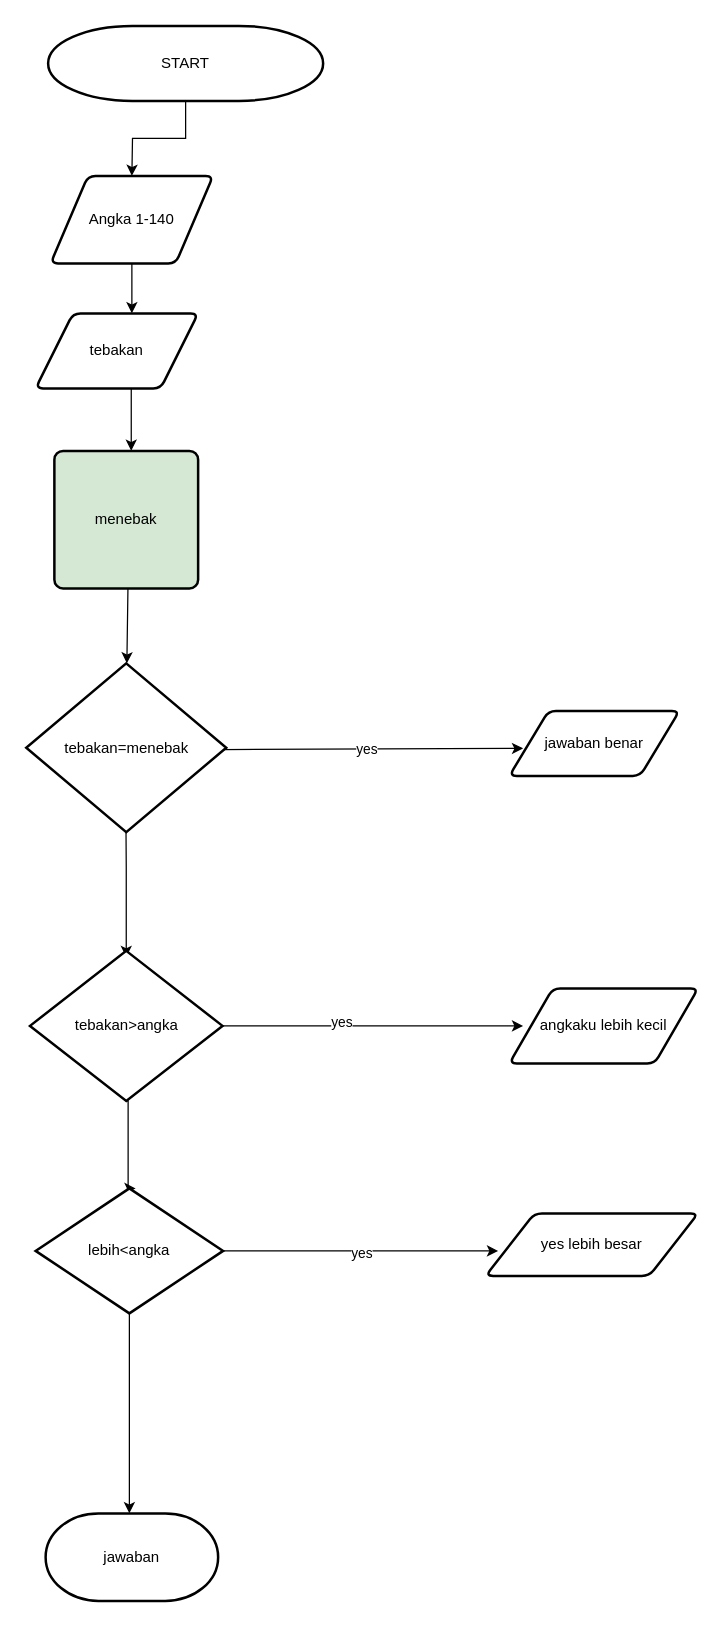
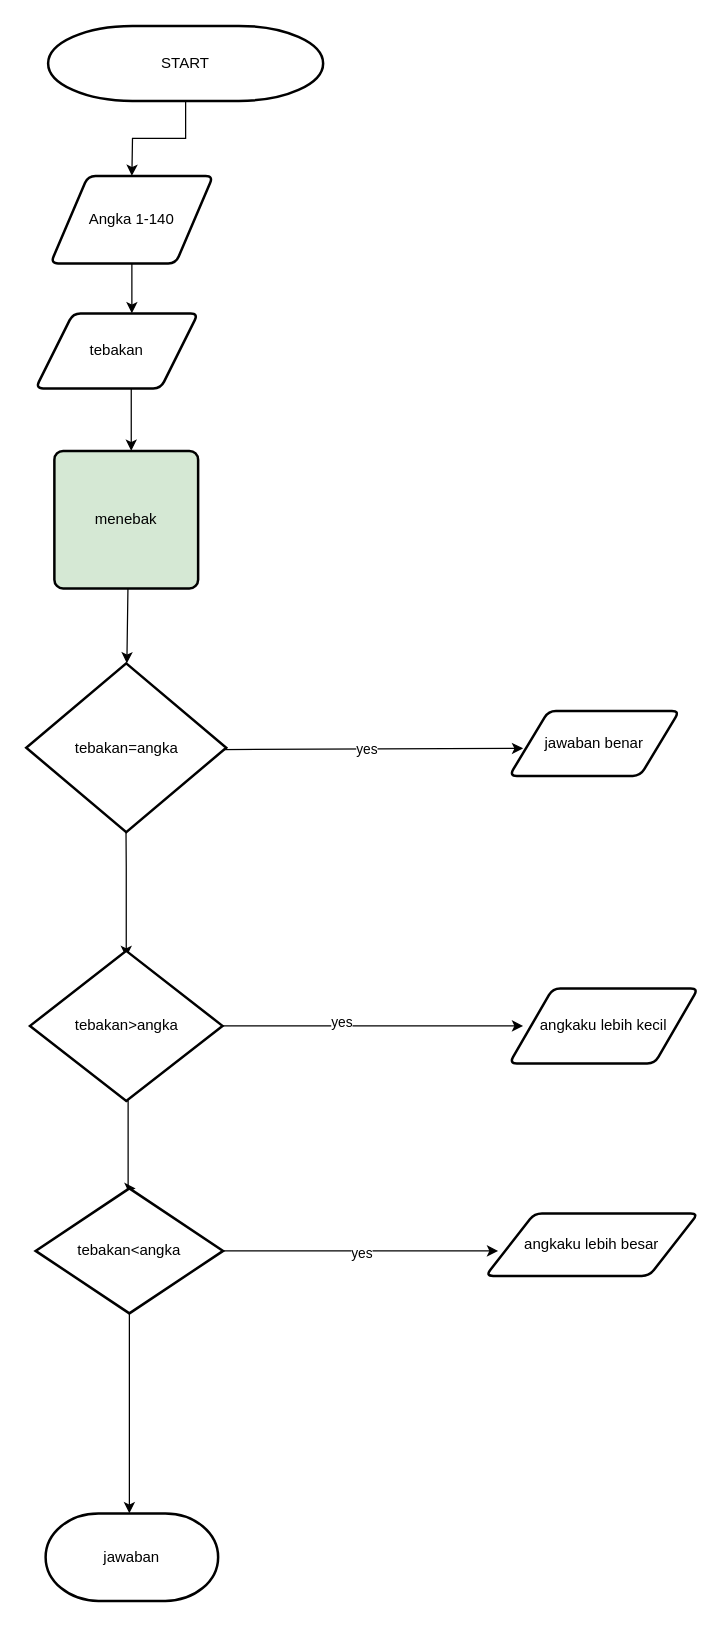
  <mxCell id="0" />
  <mxCell id="1" parent="0" />
  <mxCell id="2" style="edgeStyle=orthogonalEdgeStyle;rounded=0;orthogonalLoop=1;jettySize=auto;html=1;exitX=0.5;exitY=1;exitDx=0;exitDy=0;exitPerimeter=0;" edge="1" parent="1" source="3"><mxGeometry relative="1" as="geometry"><mxPoint x="105" y="140" as="targetPoint" /></mxGeometry></mxCell>
  <mxCell id="3" value="START" style="strokeWidth=2;html=1;shape=mxgraph.flowchart.terminator;whiteSpace=wrap;" vertex="1" parent="1"><mxGeometry x="38" y="20" width="220" height="60" as="geometry" /></mxCell>
  <mxCell id="4" style="edgeStyle=orthogonalEdgeStyle;rounded=0;orthogonalLoop=1;jettySize=auto;html=1;exitX=0.5;exitY=1;exitDx=0;exitDy=0;" edge="1" parent="1"><mxGeometry relative="1" as="geometry"><mxPoint x="105" y="260" as="sourcePoint" /><mxPoint x="105" y="260" as="targetPoint" /></mxGeometry></mxCell>
  <mxCell id="5" style="edgeStyle=orthogonalEdgeStyle;rounded=0;orthogonalLoop=1;jettySize=auto;html=1;exitX=0.5;exitY=1;exitDx=0;exitDy=0;" edge="1" parent="1" source="6"><mxGeometry relative="1" as="geometry"><mxPoint x="105" y="250" as="targetPoint" /></mxGeometry></mxCell>
  <mxCell id="6" value="Angka 1-140" style="shape=parallelogram;html=1;strokeWidth=2;perimeter=parallelogramPerimeter;whiteSpace=wrap;rounded=1;arcSize=12;size=0.23;" vertex="1" parent="1"><mxGeometry x="40" y="140" width="130" height="70" as="geometry" /></mxCell>
  <mxCell id="7" value="tebakan" style="shape=parallelogram;html=1;strokeWidth=2;perimeter=parallelogramPerimeter;whiteSpace=wrap;rounded=1;arcSize=12;size=0.23;" vertex="1" parent="1"><mxGeometry x="28" y="250" width="130" height="60" as="geometry" /></mxCell>
  <mxCell id="8" value="" style="endArrow=classic;html=1;rounded=0;" edge="1" parent="1"><mxGeometry width="50" height="50" relative="1" as="geometry"><mxPoint x="104.5" y="310" as="sourcePoint" /><mxPoint x="104.5" y="360" as="targetPoint" /></mxGeometry></mxCell>
  <mxCell id="9" style="edgeStyle=orthogonalEdgeStyle;rounded=0;orthogonalLoop=1;jettySize=auto;html=1;exitX=0.5;exitY=1;exitDx=0;exitDy=0;" edge="1" parent="1" source="10"><mxGeometry relative="1" as="geometry"><mxPoint x="101" y="530" as="targetPoint" /><Array as="points"><mxPoint x="101" y="460" /><mxPoint x="102" y="460" /></Array></mxGeometry></mxCell>
  <mxCell id="10" value="menebak" style="rounded=1;whiteSpace=wrap;html=1;absoluteArcSize=1;arcSize=14;strokeWidth=2;fillColor=#d5e8d4;" vertex="1" parent="1"><mxGeometry x="43" y="360" width="115" height="110" as="geometry" /></mxCell>
  <mxCell id="11" style="edgeStyle=orthogonalEdgeStyle;rounded=0;orthogonalLoop=1;jettySize=auto;html=1;exitX=1;exitY=0.5;exitDx=0;exitDy=0;exitPerimeter=0;" edge="1" parent="1" source="14"><mxGeometry relative="1" as="geometry"><mxPoint x="418" y="598" as="targetPoint" /><Array as="points"><mxPoint x="178" y="598" /><mxPoint x="178" y="599" /></Array></mxGeometry></mxCell>
  <mxCell id="12" value="yes" style="edgeLabel;html=1;align=center;verticalAlign=middle;resizable=0;points=[];" vertex="1" connectable="0" parent="11"><mxGeometry x="-0.025" relative="1" as="geometry"><mxPoint as="offset" /></mxGeometry></mxCell>
  <mxCell id="13" style="edgeStyle=orthogonalEdgeStyle;rounded=0;orthogonalLoop=1;jettySize=auto;html=1;exitX=0.5;exitY=1;exitDx=0;exitDy=0;exitPerimeter=0;" edge="1" parent="1"><mxGeometry relative="1" as="geometry"><mxPoint x="100.5" y="765" as="targetPoint" /><mxPoint x="100" y="620" as="sourcePoint" /></mxGeometry></mxCell>
- <mxCell id="14" value="tebakan=menebak" style="strokeWidth=2;html=1;shape=mxgraph.flowchart.decision;whiteSpace=wrap;" vertex="1" parent="1"><mxGeometry x="20.5" y="530" width="160" height="135" as="geometry" /></mxCell>
+ <mxCell id="14" value="tebakan=angka" style="strokeWidth=2;html=1;shape=mxgraph.flowchart.decision;whiteSpace=wrap;" vertex="1" parent="1"><mxGeometry x="20.5" y="530" width="160" height="135" as="geometry" /></mxCell>
  <mxCell id="15" value="jawaban benar" style="shape=parallelogram;html=1;strokeWidth=2;perimeter=parallelogramPerimeter;whiteSpace=wrap;rounded=1;arcSize=12;size=0.23;" vertex="1" parent="1"><mxGeometry x="407" y="568" width="136" height="52" as="geometry" /></mxCell>
  <mxCell id="16" style="edgeStyle=orthogonalEdgeStyle;rounded=0;orthogonalLoop=1;jettySize=auto;html=1;exitX=1;exitY=0.5;exitDx=0;exitDy=0;exitPerimeter=0;" edge="1" parent="1" source="19"><mxGeometry relative="1" as="geometry"><mxPoint x="418" y="820" as="targetPoint" /></mxGeometry></mxCell>
  <mxCell id="17" value="yes" style="edgeLabel;html=1;align=center;verticalAlign=middle;resizable=0;points=[];" vertex="1" connectable="0" parent="16"><mxGeometry x="-0.216" y="4" relative="1" as="geometry"><mxPoint x="1" as="offset" /></mxGeometry></mxCell>
  <mxCell id="18" style="edgeStyle=orthogonalEdgeStyle;rounded=0;orthogonalLoop=1;jettySize=auto;html=1;exitX=0.5;exitY=1;exitDx=0;exitDy=0;exitPerimeter=0;" edge="1" parent="1" source="19"><mxGeometry relative="1" as="geometry"><mxPoint x="108" y="950" as="targetPoint" /><Array as="points"><mxPoint x="102" y="880" /></Array></mxGeometry></mxCell>
  <mxCell id="19" value="tebakan&amp;gt;angka" style="strokeWidth=2;html=1;shape=mxgraph.flowchart.decision;whiteSpace=wrap;" vertex="1" parent="1"><mxGeometry x="23.5" y="760" width="154" height="120" as="geometry" /></mxCell>
  <mxCell id="20" value="angkaku lebih kecil" style="shape=parallelogram;html=1;strokeWidth=2;perimeter=parallelogramPerimeter;whiteSpace=wrap;rounded=1;arcSize=12;size=0.23;" vertex="1" parent="1"><mxGeometry x="407" y="790" width="151" height="60" as="geometry" /></mxCell>
  <mxCell id="21" style="edgeStyle=orthogonalEdgeStyle;rounded=0;orthogonalLoop=1;jettySize=auto;html=1;exitX=1;exitY=0.5;exitDx=0;exitDy=0;exitPerimeter=0;" edge="1" parent="1" source="24"><mxGeometry relative="1" as="geometry"><mxPoint x="398" y="1000" as="targetPoint" /></mxGeometry></mxCell>
  <mxCell id="22" value="yes" style="edgeLabel;html=1;align=center;verticalAlign=middle;resizable=0;points=[];" vertex="1" connectable="0" parent="21"><mxGeometry x="0.002" relative="1" as="geometry"><mxPoint y="1" as="offset" /></mxGeometry></mxCell>
  <mxCell id="23" style="edgeStyle=orthogonalEdgeStyle;rounded=0;orthogonalLoop=1;jettySize=auto;html=1;exitX=0.5;exitY=1;exitDx=0;exitDy=0;exitPerimeter=0;" edge="1" parent="1" source="24"><mxGeometry relative="1" as="geometry"><mxPoint x="103" y="1210" as="targetPoint" /></mxGeometry></mxCell>
- <mxCell id="24" value="lebih&amp;lt;angka" style="strokeWidth=2;html=1;shape=mxgraph.flowchart.decision;whiteSpace=wrap;" vertex="1" parent="1"><mxGeometry x="28" y="950" width="150" height="100" as="geometry" /></mxCell>
- <mxCell id="25" value="yes lebih besar" style="shape=parallelogram;html=1;strokeWidth=2;perimeter=parallelogramPerimeter;whiteSpace=wrap;rounded=1;arcSize=12;size=0.23;" vertex="1" parent="1"><mxGeometry x="388" y="970" width="170" height="50" as="geometry" /></mxCell>
+ <mxCell id="24" value="tebakan&amp;lt;angka" style="strokeWidth=2;html=1;shape=mxgraph.flowchart.decision;whiteSpace=wrap;" vertex="1" parent="1"><mxGeometry x="28" y="950" width="150" height="100" as="geometry" /></mxCell>
+ <mxCell id="25" value="angkaku lebih besar" style="shape=parallelogram;html=1;strokeWidth=2;perimeter=parallelogramPerimeter;whiteSpace=wrap;rounded=1;arcSize=12;size=0.23;" vertex="1" parent="1"><mxGeometry x="388" y="970" width="170" height="50" as="geometry" /></mxCell>
  <mxCell id="26" value="jawaban" style="strokeWidth=2;html=1;shape=mxgraph.flowchart.terminator;whiteSpace=wrap;" vertex="1" parent="1"><mxGeometry x="36" y="1210" width="138" height="70" as="geometry" /></mxCell>
